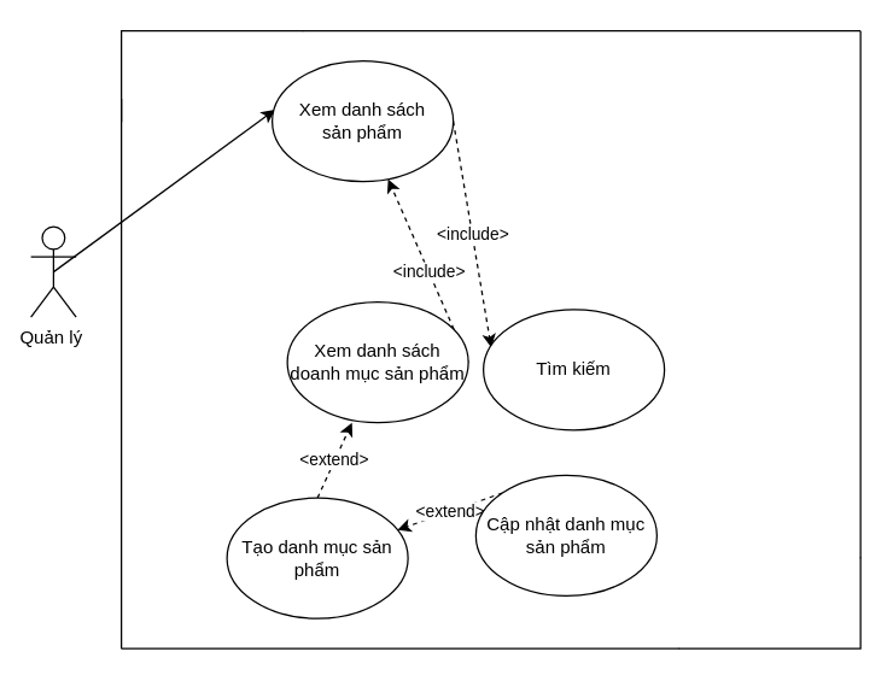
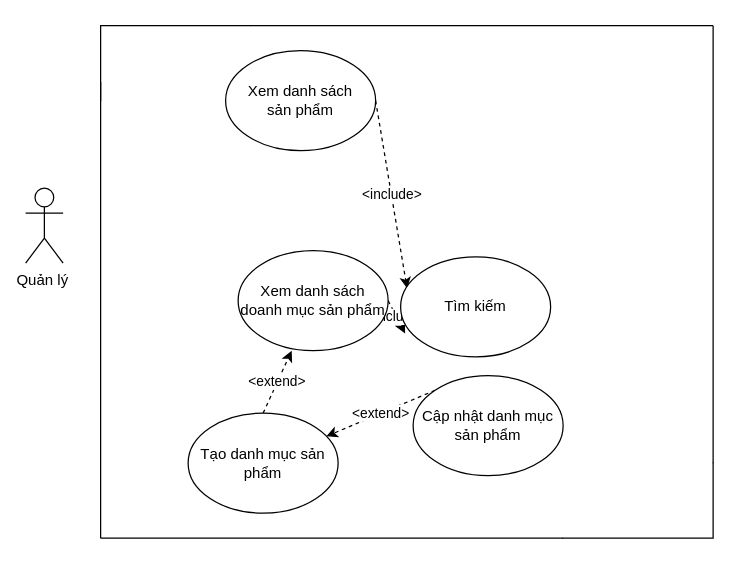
  <mxCell id="0" />
  <mxCell id="1" parent="0" />
- <mxCell id="2" style="rounded=0;orthogonalLoop=1;jettySize=auto;html=1;exitX=0.5;exitY=0.5;exitDx=0;exitDy=0;exitPerimeter=0;entryX=0.015;entryY=0.405;entryDx=0;entryDy=0;entryPerimeter=0;" edge="1" parent="1" source="3" target="5"><mxGeometry relative="1" as="geometry" /></mxCell>
  <mxCell id="3" value="Quản lý&amp;nbsp;" style="shape=umlActor;verticalLabelPosition=bottom;verticalAlign=top;html=1;outlineConnect=0;" vertex="1" parent="1"><mxGeometry x="20" y="150" width="30" height="60" as="geometry" /></mxCell>
  <mxCell id="4" value="&amp;lt;include&amp;gt;" style="edgeStyle=none;rounded=0;orthogonalLoop=1;jettySize=auto;html=1;exitX=1;exitY=0.5;exitDx=0;exitDy=0;entryX=0.043;entryY=0.315;entryDx=0;entryDy=0;entryPerimeter=0;dashed=1;" edge="1" parent="1" source="5" target="8"><mxGeometry relative="1" as="geometry" /></mxCell>
  <mxCell id="5" value="Xem danh sách&lt;br&gt;sản phẩm" style="ellipse;whiteSpace=wrap;html=1;" vertex="1" parent="1"><mxGeometry x="180" y="40" width="120" height="80" as="geometry" /></mxCell>
- <mxCell id="6" value="&amp;lt;include&amp;gt;" style="edgeStyle=none;rounded=0;orthogonalLoop=1;jettySize=auto;html=1;exitX=1;exitY=0.5;exitDx=0;exitDy=0;dashed=1;" edge="1" parent="1" source="7" target="5"><mxGeometry relative="1" as="geometry" /></mxCell>
+ <mxCell id="6" value="&amp;lt;include&amp;gt;" style="edgeStyle=none;rounded=0;orthogonalLoop=1;jettySize=auto;html=1;exitX=1;exitY=0.5;exitDx=0;exitDy=0;entryX=0.03;entryY=0.765;entryDx=0;entryDy=0;entryPerimeter=0;dashed=1;" edge="1" parent="1" source="7" target="8"><mxGeometry relative="1" as="geometry" /></mxCell>
  <mxCell id="7" value="Xem danh sách doanh mục sản phẩm" style="ellipse;whiteSpace=wrap;html=1;" vertex="1" parent="1"><mxGeometry x="190" y="200" width="120" height="80" as="geometry" /></mxCell>
  <mxCell id="8" value="Tìm kiếm" style="ellipse;whiteSpace=wrap;html=1;" vertex="1" parent="1"><mxGeometry x="320" y="205" width="120" height="80" as="geometry" /></mxCell>
  <mxCell id="9" value="&amp;lt;extend&amp;gt;" style="edgeStyle=none;rounded=0;orthogonalLoop=1;jettySize=auto;html=1;exitX=0.5;exitY=0;exitDx=0;exitDy=0;entryX=0.357;entryY=1;entryDx=0;entryDy=0;entryPerimeter=0;dashed=1;" edge="1" parent="1" source="10" target="7"><mxGeometry relative="1" as="geometry" /></mxCell>
  <mxCell id="10" value="Tạo danh mục sản phẩm" style="ellipse;whiteSpace=wrap;html=1;" vertex="1" parent="1"><mxGeometry x="150" y="330" width="120" height="80" as="geometry" /></mxCell>
  <mxCell id="11" value="&amp;lt;extend&amp;gt;" style="edgeStyle=none;rounded=0;orthogonalLoop=1;jettySize=auto;html=1;exitX=0;exitY=0;exitDx=0;exitDy=0;dashed=1;" edge="1" parent="1" source="12" target="10"><mxGeometry relative="1" as="geometry" /></mxCell>
- <mxCell id="12" value="Cập nhật danh mục sản phẩm" style="ellipse;whiteSpace=wrap;html=1;" vertex="1" parent="1"><mxGeometry x="315" y="315" width="120" height="80" as="geometry" /></mxCell>
+ <mxCell id="12" value="Cập nhật danh mục sản phẩm" style="ellipse;whiteSpace=wrap;html=1;" vertex="1" parent="1"><mxGeometry x="330" y="300" width="120" height="80" as="geometry" /></mxCell>
  <mxCell id="13" style="edgeStyle=none;rounded=0;orthogonalLoop=1;jettySize=auto;html=1;exitX=0;exitY=0.75;exitDx=0;exitDy=0;endArrow=none;endFill=0;" edge="1" parent="1" source="15"><mxGeometry relative="1" as="geometry"><mxPoint x="80" y="430" as="targetPoint" /></mxGeometry></mxCell>
  <mxCell id="14" style="edgeStyle=none;rounded=0;orthogonalLoop=1;jettySize=auto;html=1;exitX=1;exitY=0;exitDx=0;exitDy=0;endArrow=none;endFill=0;" edge="1" parent="1" source="15"><mxGeometry relative="1" as="geometry"><mxPoint x="570" y="20" as="targetPoint" /></mxGeometry></mxCell>
  <mxCell id="15" value="" style="shape=partialRectangle;whiteSpace=wrap;html=1;bottom=0;right=0;fillColor=none;" vertex="1" parent="1"><mxGeometry x="80" y="20" width="120" height="60" as="geometry" /></mxCell>
  <mxCell id="16" style="edgeStyle=none;rounded=0;orthogonalLoop=1;jettySize=auto;html=1;exitX=0;exitY=1;exitDx=0;exitDy=0;endArrow=none;endFill=0;" edge="1" parent="1" source="18"><mxGeometry relative="1" as="geometry"><mxPoint x="80" y="430" as="targetPoint" /></mxGeometry></mxCell>
  <mxCell id="17" style="edgeStyle=none;rounded=0;orthogonalLoop=1;jettySize=auto;html=1;exitX=1;exitY=0;exitDx=0;exitDy=0;endArrow=none;endFill=0;" edge="1" parent="1" source="18"><mxGeometry relative="1" as="geometry"><mxPoint x="570" y="20" as="targetPoint" /></mxGeometry></mxCell>
  <mxCell id="18" value="" style="shape=partialRectangle;whiteSpace=wrap;html=1;top=0;left=0;fillColor=none;" vertex="1" parent="1"><mxGeometry x="450" y="370" width="120" height="60" as="geometry" /></mxCell>
